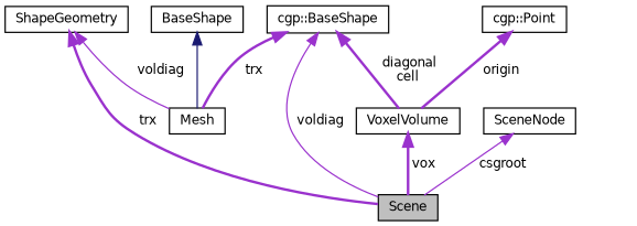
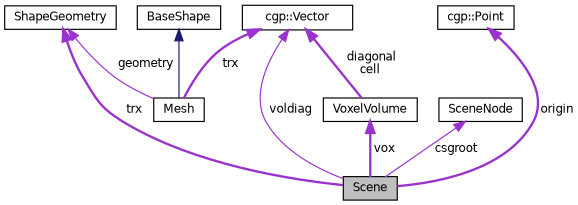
  digraph {
    node [color=black fillcolor=white fontname=Helvetica fontsize=10 shape=record style=filled]
    edge [color=darkorchid3 dir=back fontname=Helvetica fontsize=10 labelfontname=Helvetica labelfontsize=10 style=bold]
    n1 [fillcolor=grey75 fontcolor=black height=0.2 label=Scene width=0.4]
    n2 [height=0.2 label=ShapeGeometry width=0.4]
    n3 [height=0.2 label=Mesh width=0.4]
-   n4 [height=0.2 label="cgp::BaseShape" width=0.4]
+   n4 [height=0.2 label="cgp::Vector" width=0.4]
    n5 [height=0.2 label=VoxelVolume width=0.4]
    n6 [height=0.2 label="cgp::Point" width=0.4]
    n7 [height=0.2 label=BaseShape width=0.4]
    n8 [height=0.2 label=SceneNode width=0.4]
    n2 -> n1 [label=" trx"]
-   n2 -> n3 [label=" voldiag" style=solid]
+   n2 -> n3 [label=" geometry" style=solid]
    n4 -> n1 [label=" voldiag" style=solid]
    n4 -> n3 [label=" trx"]
    n4 -> n5 [label=" diagonal\ncell"]
    n5 -> n1 [label=" vox"]
-   n6 -> n5 [label=" origin"]
+   n6 -> n1 [label=" origin"]
    n7 -> n3 [color=midnightblue style=solid]
    n8 -> n1 [label=" csgroot" style=solid]
  }
